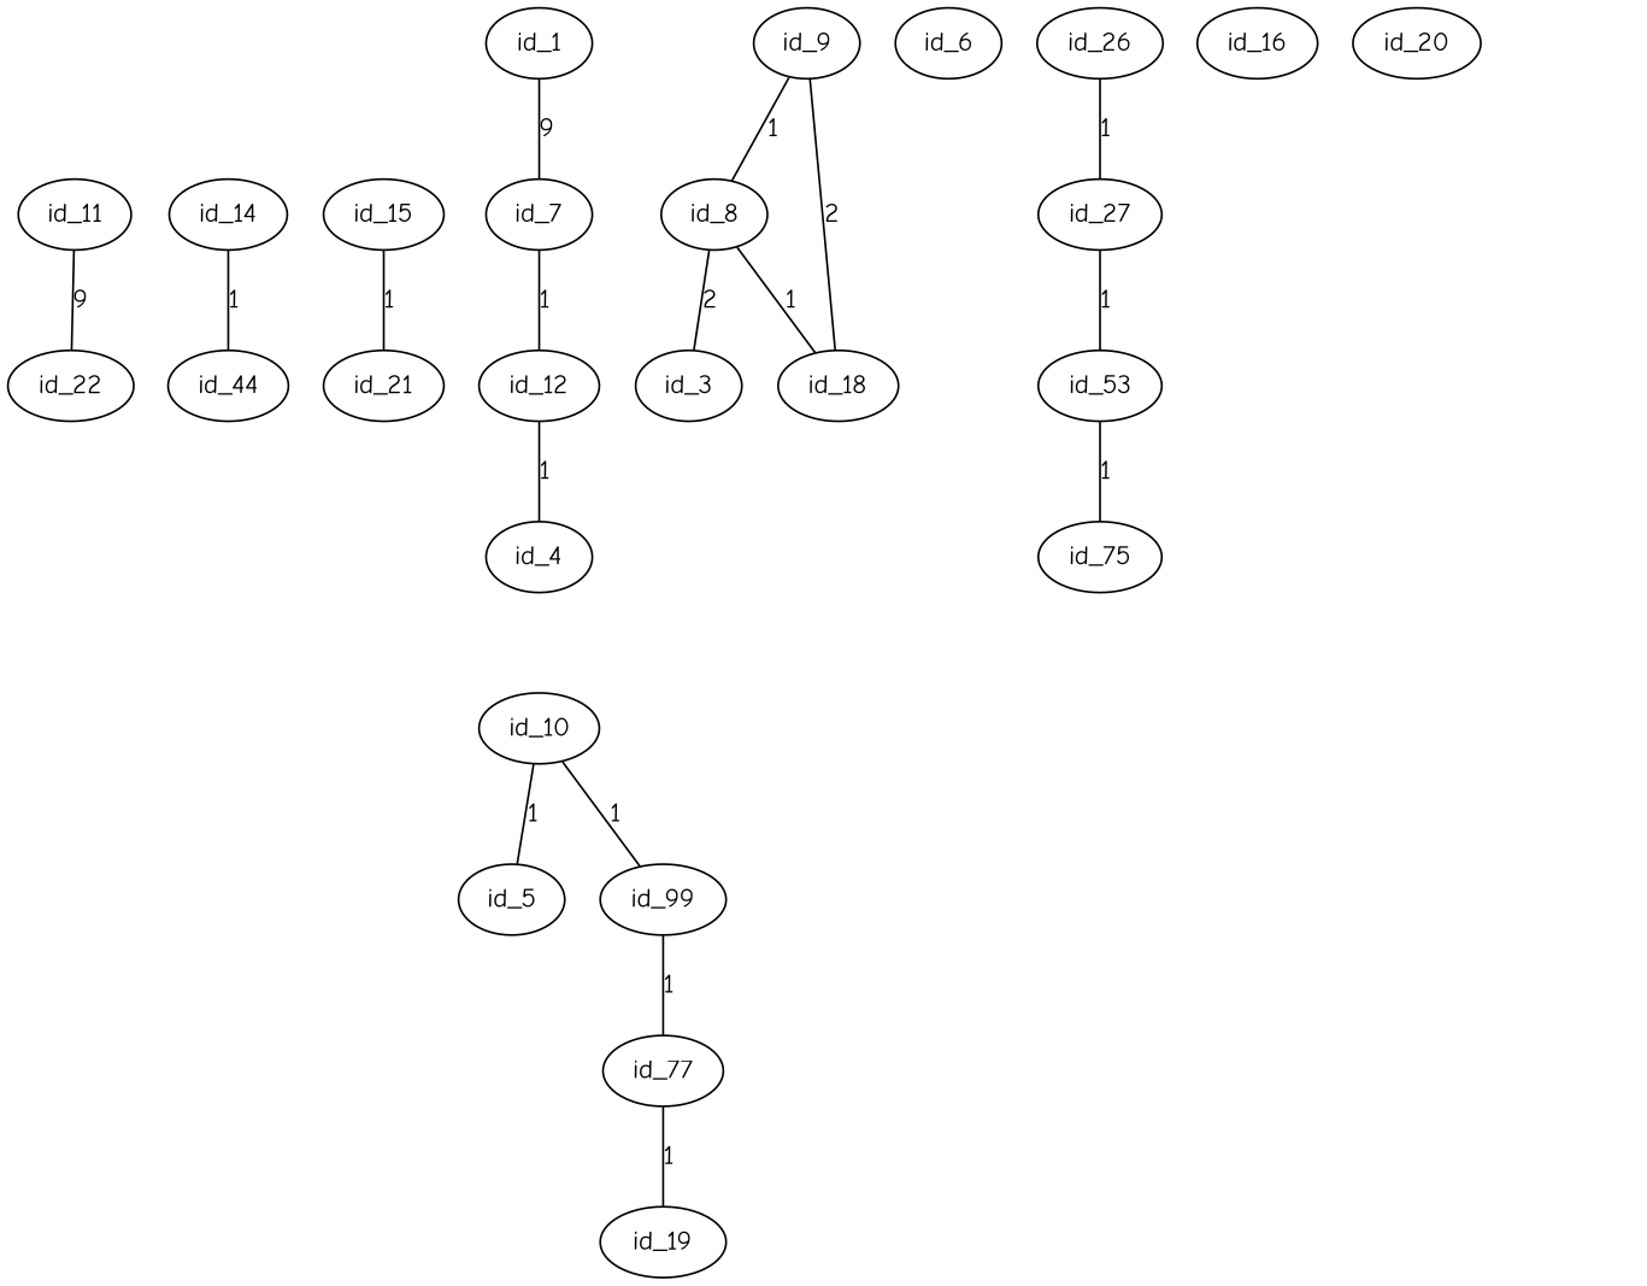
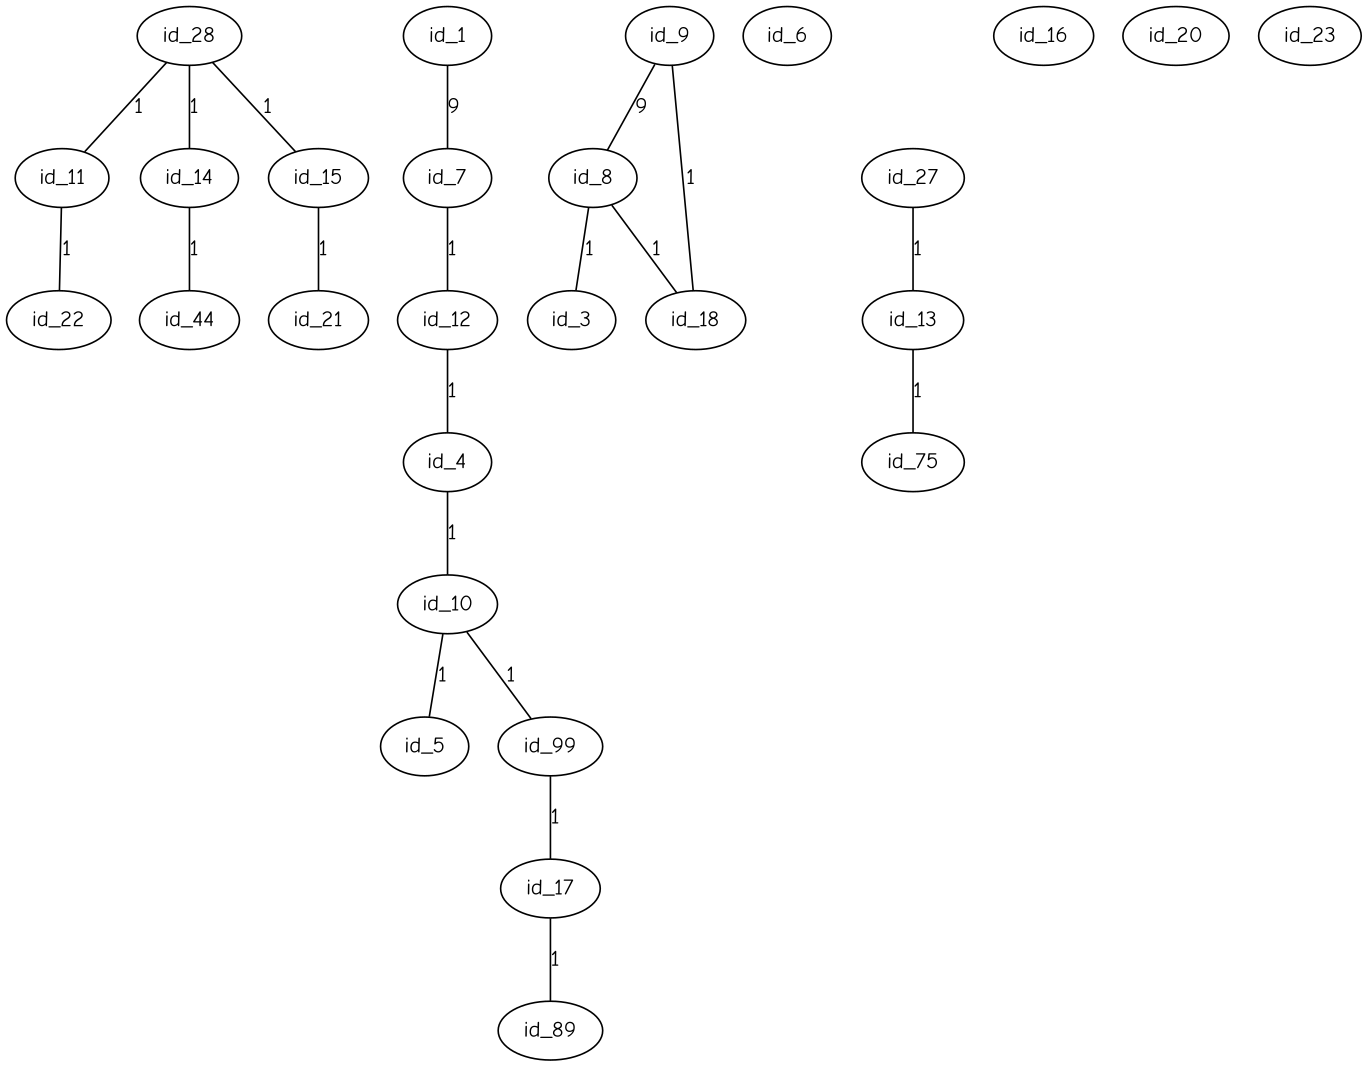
  graph {
    fontname="Comic Neue"
    node [fontname="Comic Neue"]
    edge [fontname="Comic Neue"]
+   id_28
    id_11
    id_14
    id_15
    id_1
    id_7
    id_12
    id_9
    id_8
    id_18
    id_4
    id_10
    id_5
    n14 [label=id_99]
    id_6
    id_3
-   id_26
    id_27
-   id_17 [label=id_77]
+   id_17
    id_22
    n21 [label=id_75]
-   id_13 [label=id_53]
+   id_13
    n23 [label=id_44]
    id_21
    id_16
-   id_19
+   id_19 [label=id_89]
    id_20
-   id_11 -- id_22 [label=9]
+   id_23
+   id_28 -- id_11 [label=1]
+   id_28 -- id_14 [label=1]
+   id_28 -- id_15 [label=1]
+   id_11 -- id_22 [label=1]
    id_14 -- n23 [label=1]
    id_15 -- id_21 [label=1]
    id_1 -- id_7 [label=9]
    id_7 -- id_12 [label=1]
    id_12 -- id_4 [label=1]
-   id_9 -- id_8 [label=1]
-   id_9 -- id_18 [label=2]
+   id_9 -- id_8 [label=9]
+   id_9 -- id_18 [label=1]
    id_8 -- id_18 [label=1]
-   id_8 -- id_3 [label=2]
+   id_8 -- id_3 [label=1]
+   id_4 -- id_10 [label=1]
    id_10 -- id_5 [label=1]
    id_10 -- n14 [label=1]
    n14 -- id_17 [label=1]
-   id_26 -- id_27 [label=1]
    id_27 -- id_13 [label=1]
    id_17 -- id_19 [label=1]
    id_13 -- n21 [label=1]
  }
